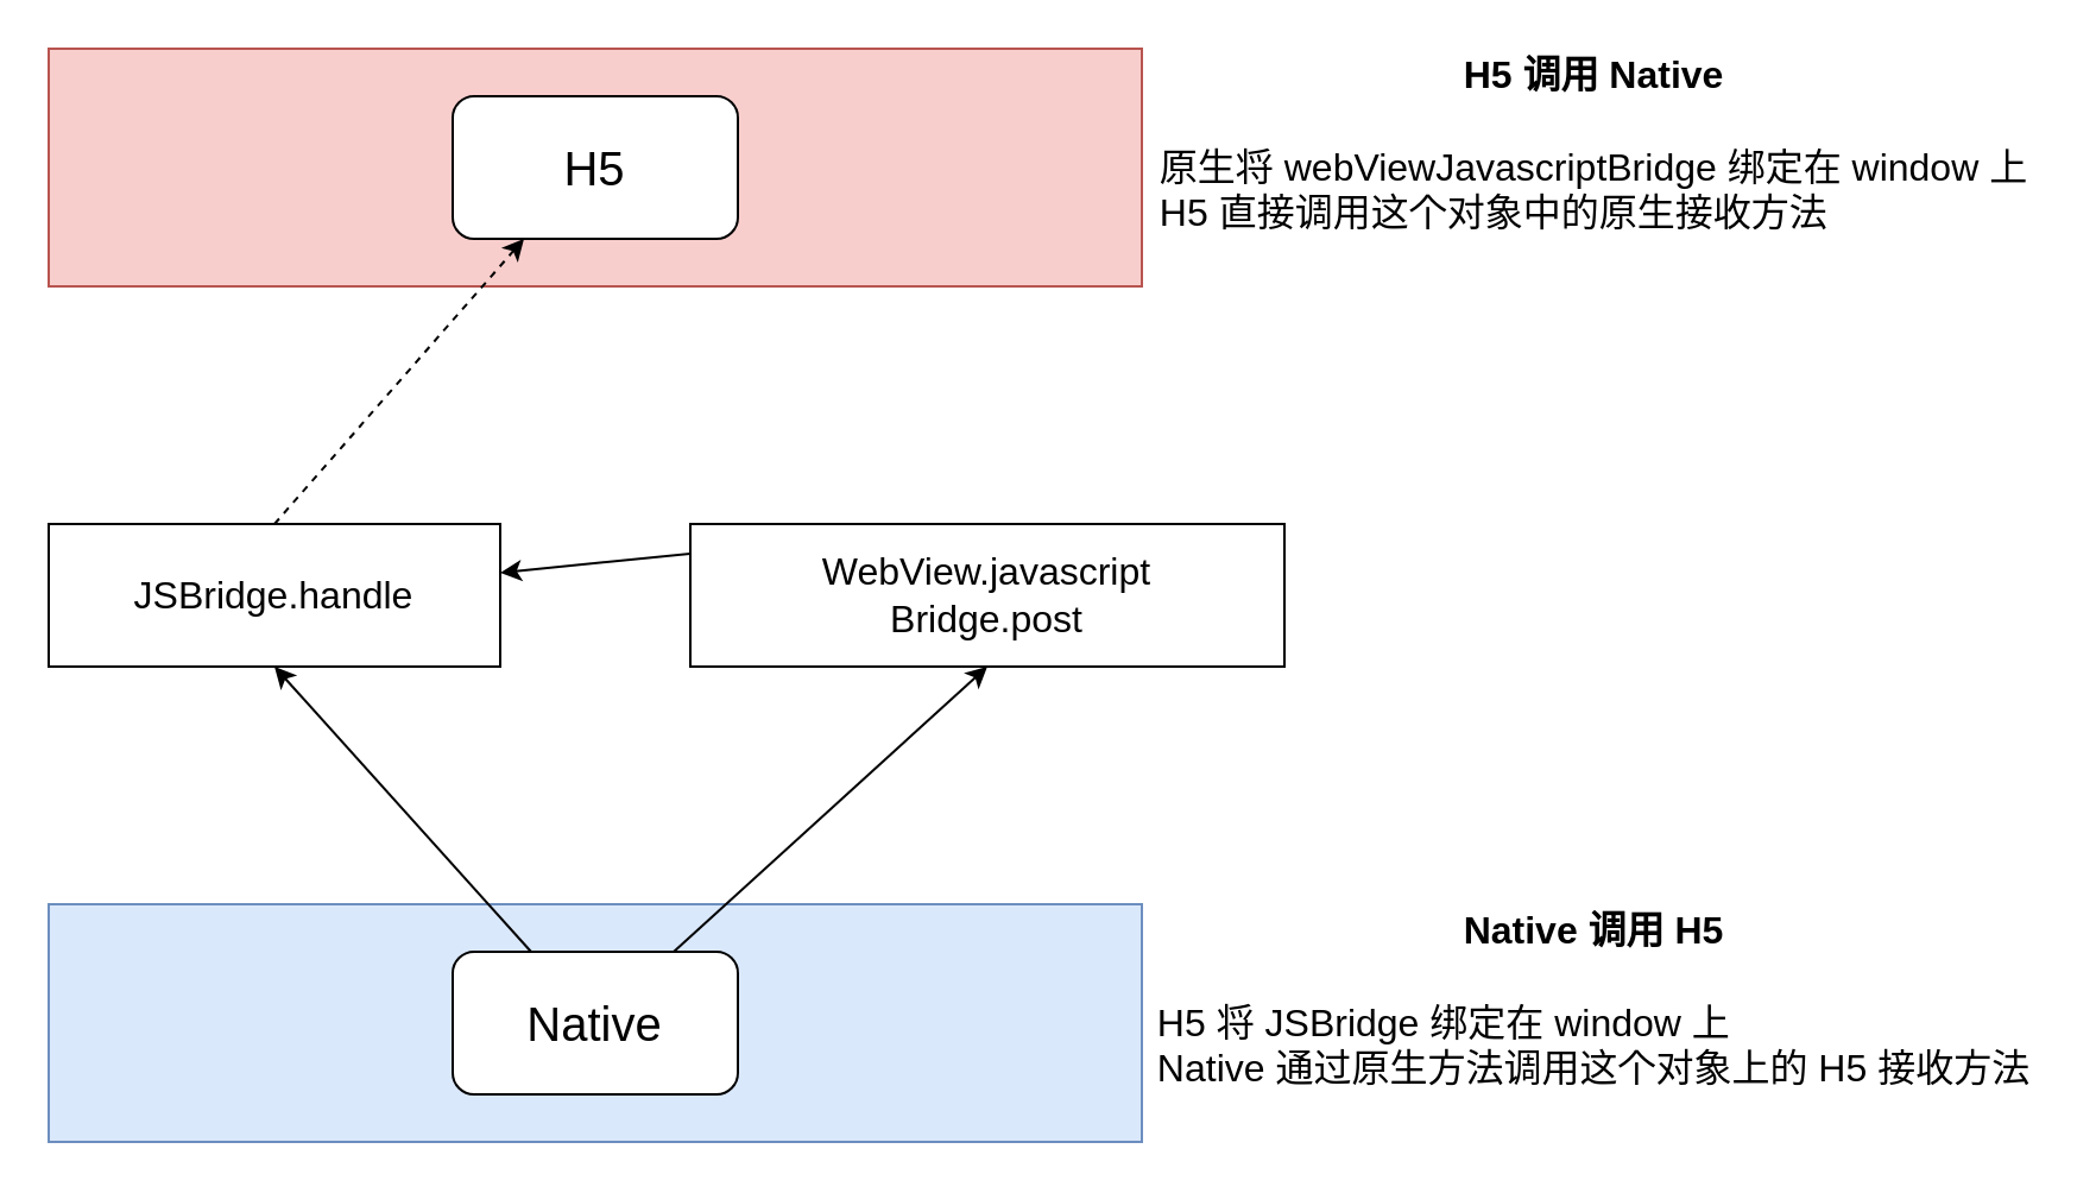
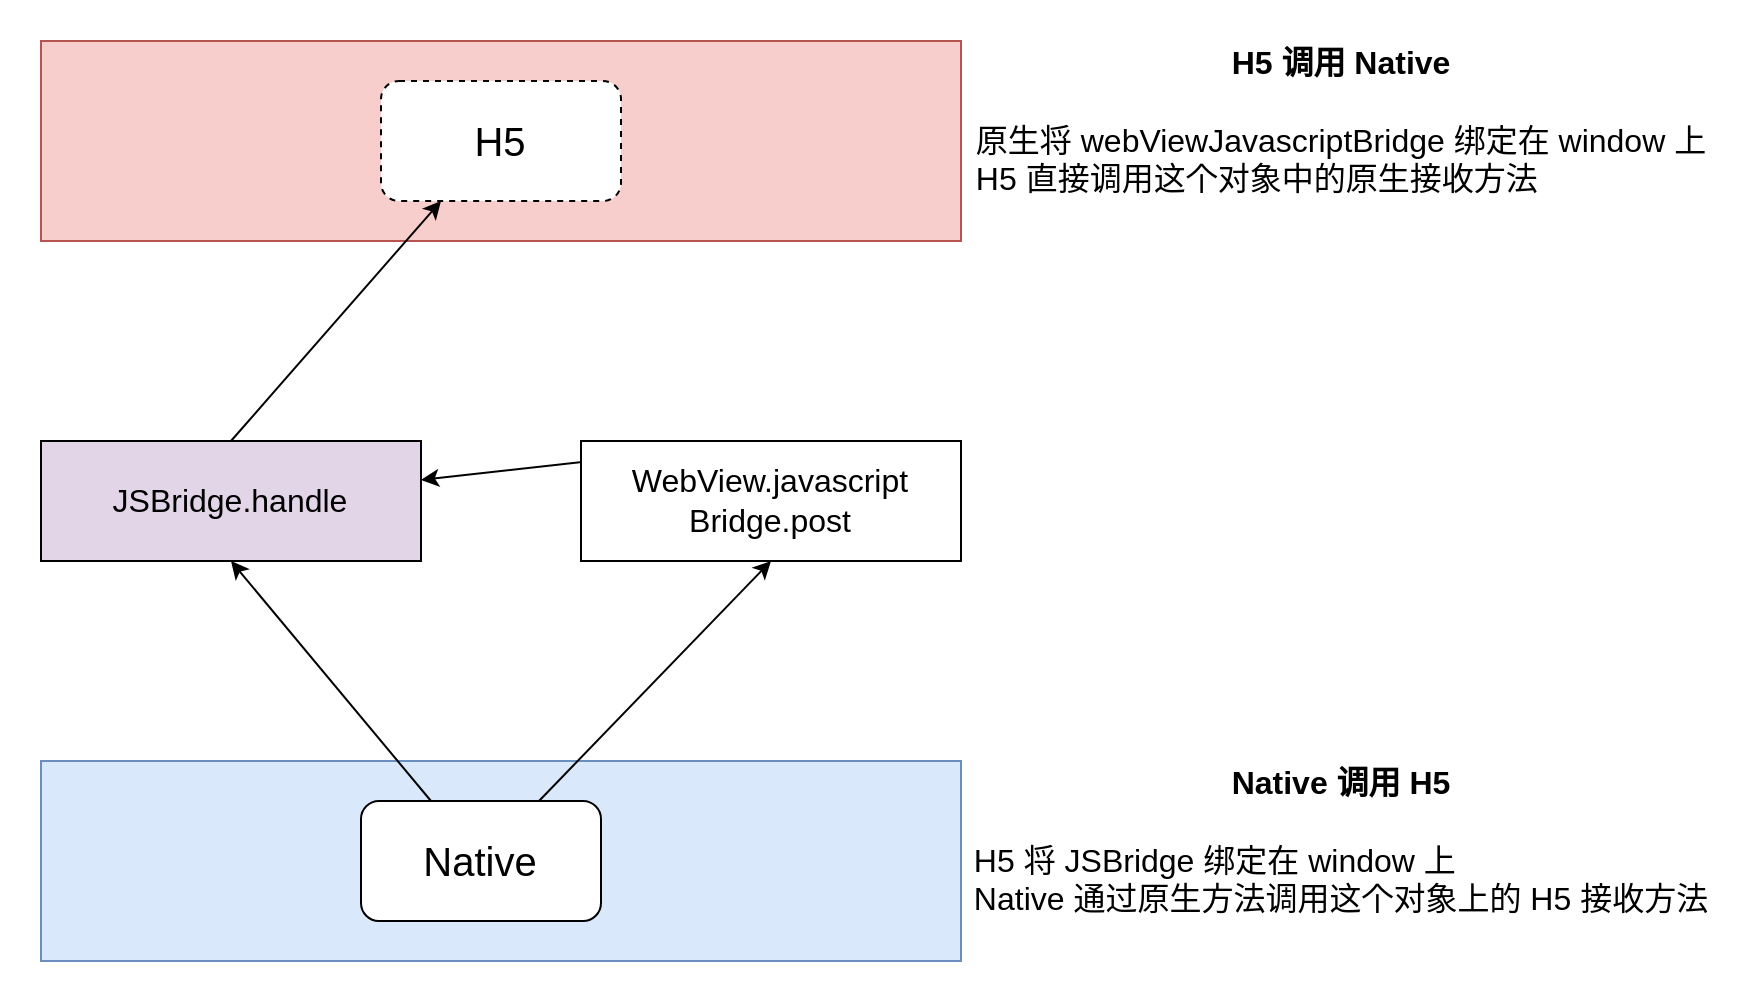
  <mxCell id="0" />
  <mxCell id="1" parent="0" />
  <mxCell id="2" value="" style="rounded=0;whiteSpace=wrap;html=1;fillColor=#f8cecc;strokeColor=#b85450;" parent="1" vertex="1"><mxGeometry x="20" y="20" width="460" height="100" as="geometry" /></mxCell>
  <mxCell id="3" value="" style="rounded=0;whiteSpace=wrap;html=1;fillColor=#dae8fc;strokeColor=#6c8ebf;" parent="1" vertex="1"><mxGeometry x="20" y="380" width="460" height="100" as="geometry" /></mxCell>
  <mxCell id="4" style="edgeStyle=none;html=1;entryX=0.5;entryY=1;entryDx=0;entryDy=0;fontSize=16;" parent="1" source="6" target="9" edge="1"><mxGeometry relative="1" as="geometry" /></mxCell>
  <mxCell id="5" style="edgeStyle=none;html=1;entryX=0.5;entryY=1;entryDx=0;entryDy=0;fontSize=16;" parent="1" source="6" target="11" edge="1"><mxGeometry relative="1" as="geometry" /></mxCell>
- <mxCell id="6" value="Native" style="rounded=1;whiteSpace=wrap;html=1;fontSize=20;" parent="1" vertex="1"><mxGeometry x="190" y="400" width="120" height="60" as="geometry" /></mxCell>
- <mxCell id="7" value="H5" style="rounded=1;whiteSpace=wrap;html=1;fontSize=20;" parent="1" vertex="1"><mxGeometry x="190" y="40" width="120" height="60" as="geometry" /></mxCell>
- <mxCell id="8" style="edgeStyle=none;html=1;entryX=0.25;entryY=1;entryDx=0;entryDy=0;fontSize=16;exitX=0.5;exitY=0;exitDx=0;exitDy=0;dashed=1;" parent="1" source="9" target="7" edge="1"><mxGeometry relative="1" as="geometry" /></mxCell>
- <mxCell id="9" value="JSBridge.handle&lt;br&gt;" style="rounded=0;whiteSpace=wrap;html=1;fontSize=16;" parent="1" vertex="1"><mxGeometry x="20" y="220" width="190" height="60" as="geometry" /></mxCell>
+ <mxCell id="6" value="Native" style="rounded=1;whiteSpace=wrap;html=1;fontSize=20;" parent="1" vertex="1"><mxGeometry x="180" y="400" width="120" height="60" as="geometry" /></mxCell>
+ <mxCell id="7" value="H5" style="rounded=1;whiteSpace=wrap;html=1;fontSize=20;dashed=1;" parent="1" vertex="1"><mxGeometry x="190" y="40" width="120" height="60" as="geometry" /></mxCell>
+ <mxCell id="8" style="edgeStyle=none;html=1;entryX=0.25;entryY=1;entryDx=0;entryDy=0;fontSize=16;exitX=0.5;exitY=0;exitDx=0;exitDy=0;" parent="1" source="9" target="7" edge="1"><mxGeometry relative="1" as="geometry" /></mxCell>
+ <mxCell id="9" value="JSBridge.handle&lt;br&gt;" style="rounded=0;whiteSpace=wrap;html=1;fontSize=16;fillColor=#e1d5e7;" parent="1" vertex="1"><mxGeometry x="20" y="220" width="190" height="60" as="geometry" /></mxCell>
  <mxCell id="10" style="edgeStyle=none;html=1;fontSize=16;exitX=0.5;exitY=0;exitDx=0;exitDy=0;" parent="1" source="11" target="9" edge="1"><mxGeometry relative="1" as="geometry" /></mxCell>
- <mxCell id="11" value="WebView.javascript&lt;br&gt;Bridge.post" style="rounded=0;whiteSpace=wrap;html=1;fontSize=16;" parent="1" vertex="1"><mxGeometry x="290" y="220" width="250" height="60" as="geometry" /></mxCell>
+ <mxCell id="11" value="WebView.javascript&lt;br&gt;Bridge.post" style="rounded=0;whiteSpace=wrap;html=1;fontSize=16;" parent="1" vertex="1"><mxGeometry x="290" y="220" width="190" height="60" as="geometry" /></mxCell>
  <mxCell id="12" value="&lt;b&gt;H5 调用&amp;nbsp;Native&lt;/b&gt;&lt;br&gt;&lt;br&gt;&lt;div style=&quot;text-align: left&quot;&gt;原生将 webViewJavascriptBridge 绑定在 window 上&lt;/div&gt;&lt;div style=&quot;text-align: left&quot;&gt;H5 直接调用这个对象中的原生接收方法&lt;/div&gt;" style="text;html=1;align=center;verticalAlign=middle;resizable=0;points=[];autosize=1;strokeColor=none;fillColor=none;fontSize=16;" parent="1" vertex="1"><mxGeometry x="480" y="20" width="380" height="80" as="geometry" /></mxCell>
  <mxCell id="13" value="&lt;b&gt;Native 调用 H5&lt;/b&gt;&lt;br&gt;&lt;br&gt;&lt;div style=&quot;text-align: left&quot;&gt;H5 将 JSBridge 绑定在 window 上&lt;/div&gt;&lt;div style=&quot;text-align: left&quot;&gt;Native 通过原生方法调用这个对象上的 H5 接收方法&lt;/div&gt;" style="text;html=1;align=center;verticalAlign=middle;resizable=0;points=[];autosize=1;strokeColor=none;fillColor=none;fontSize=16;" parent="1" vertex="1"><mxGeometry x="480" y="380" width="380" height="80" as="geometry" /></mxCell>
